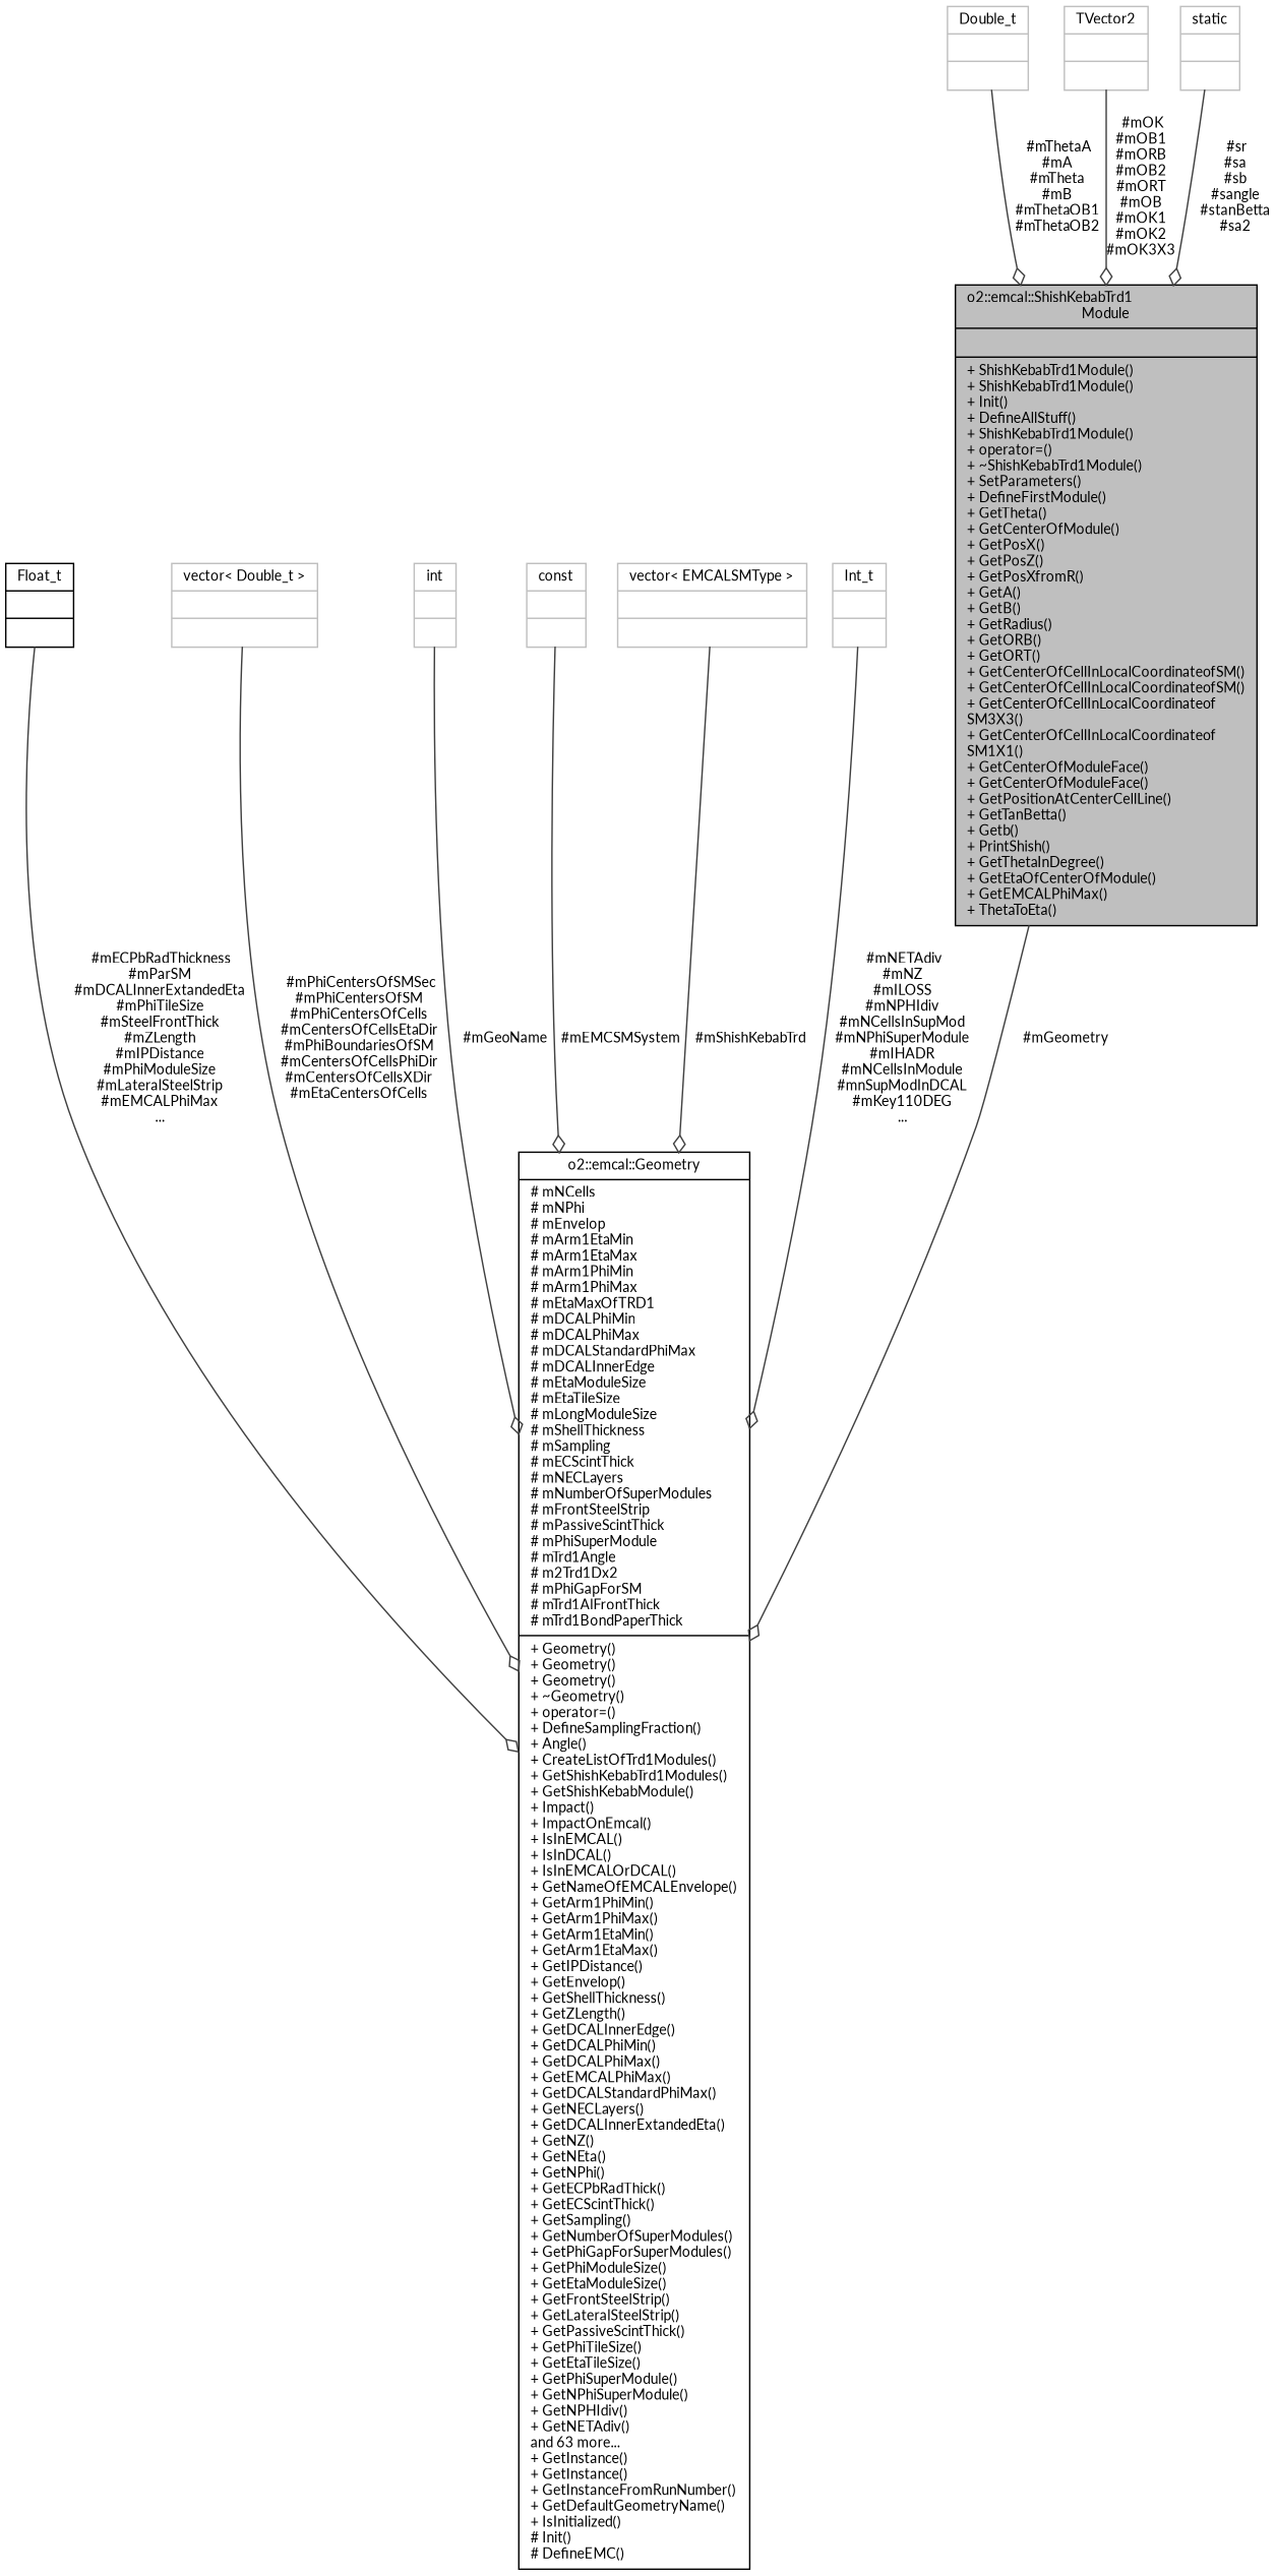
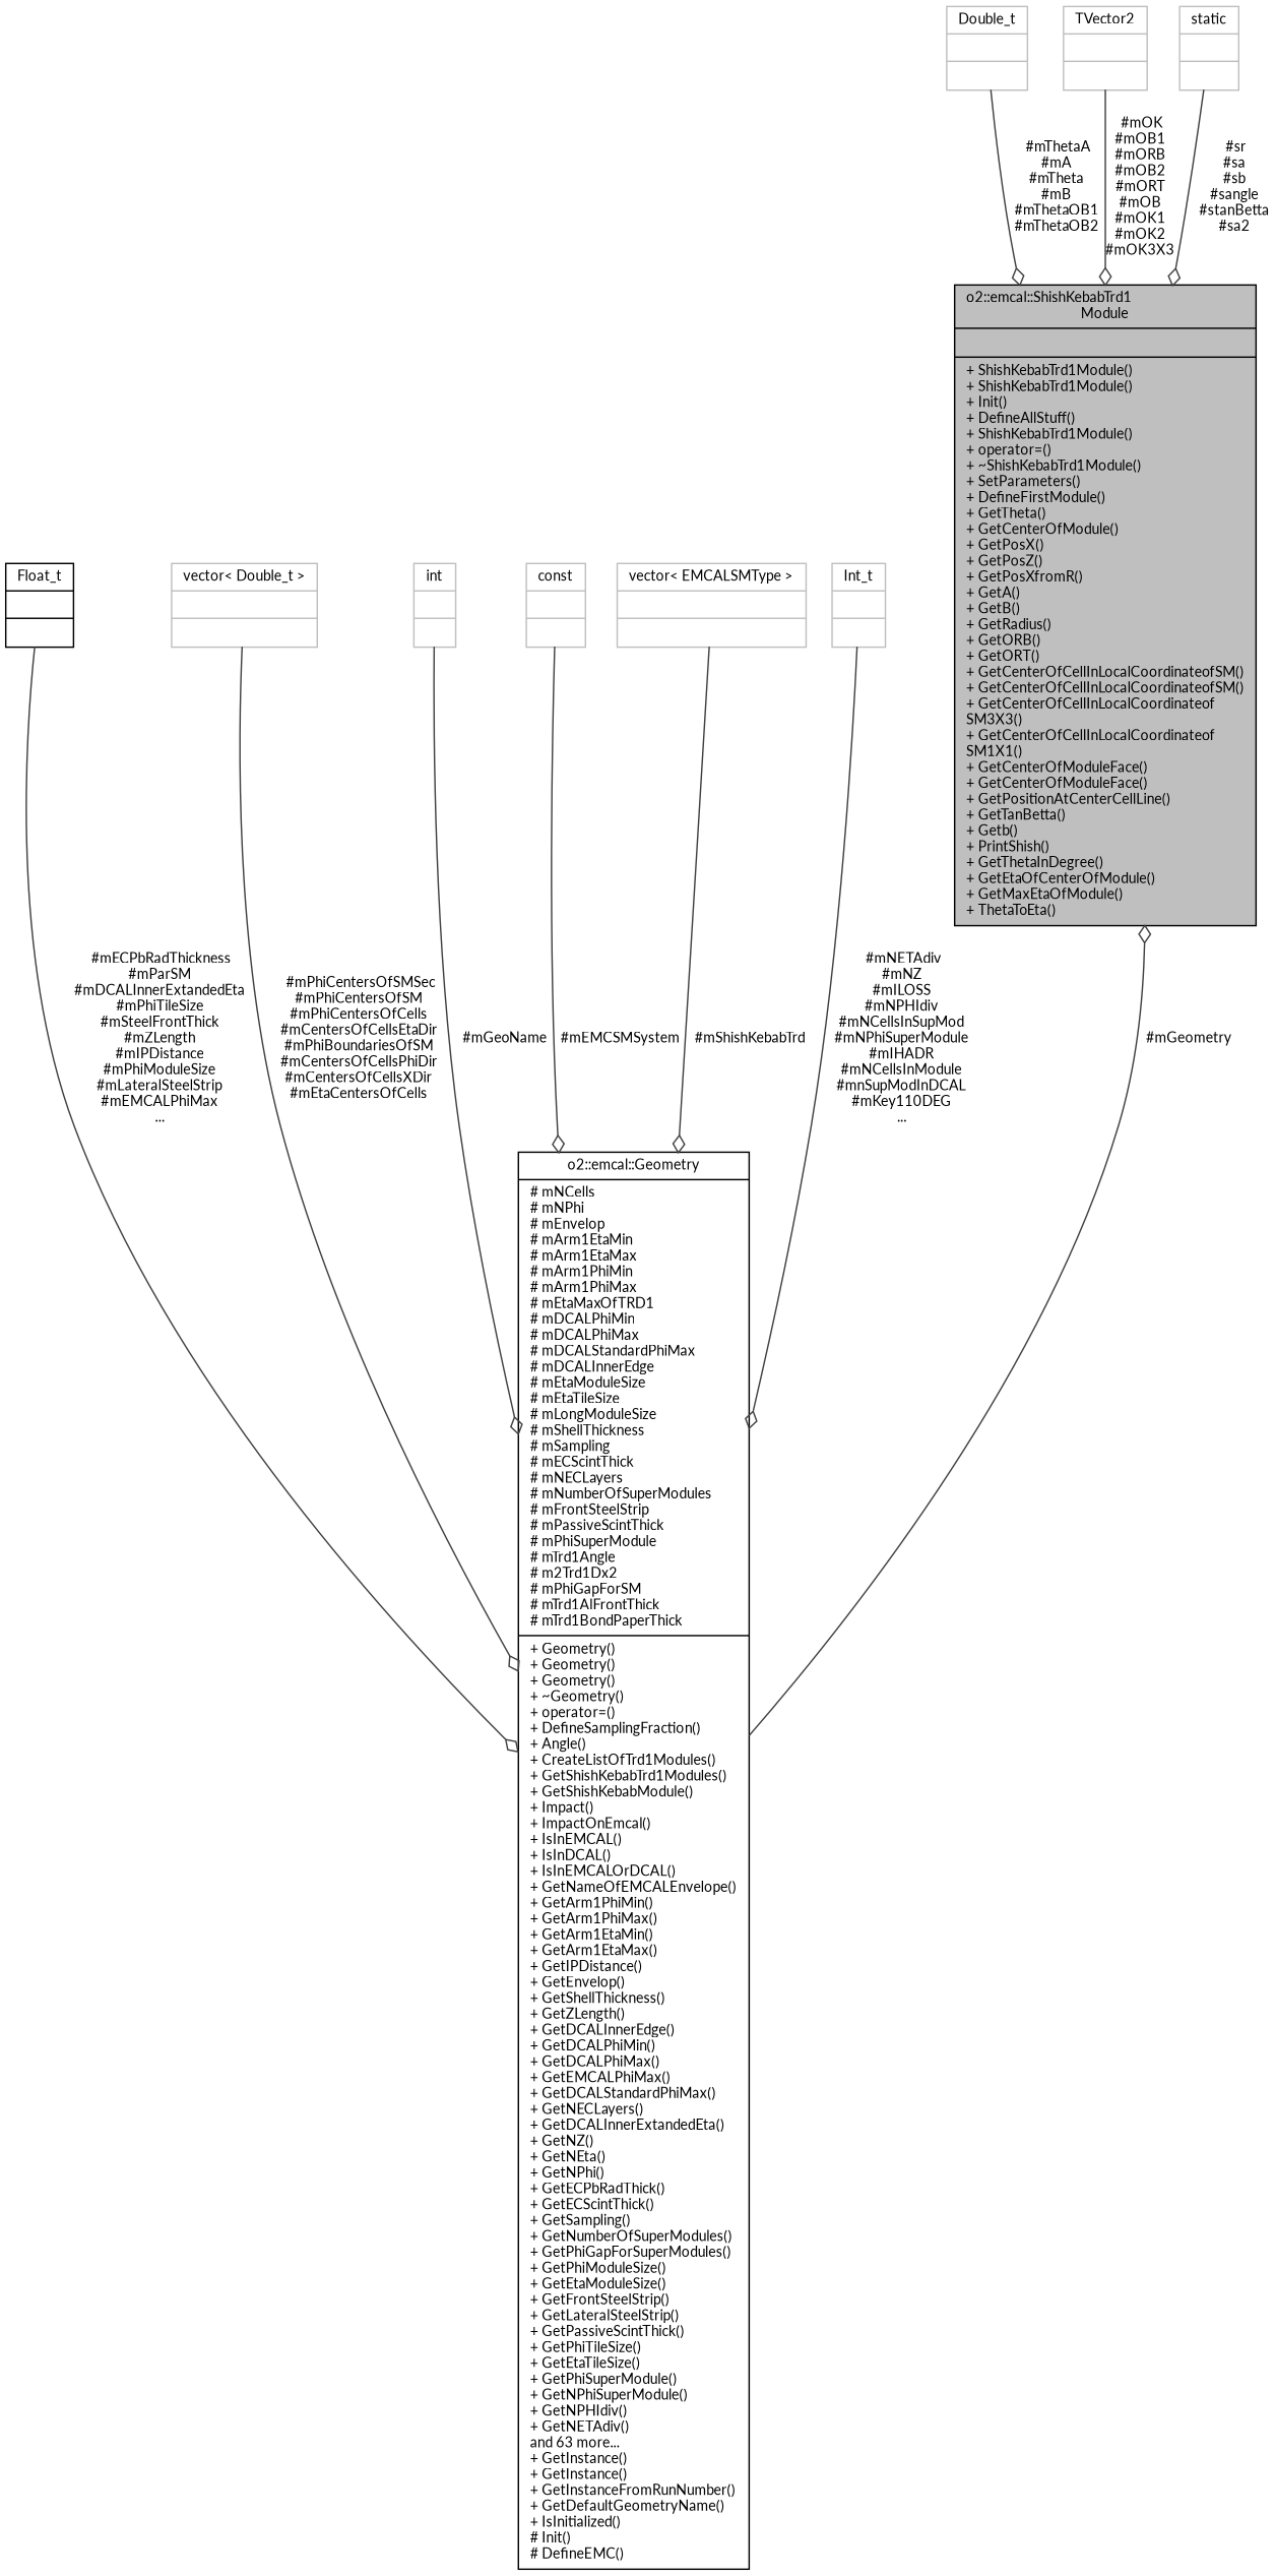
  digraph {
    fontname=Lato
    node [color=grey75 fontname=Lato fontsize=10 shape=record]
    edge [arrowhead=odiamond color=grey25 fontname=Lato fontsize=10 labelfontname=Helvetica labelfontsize=10 style=solid]
-   n1 [color=black fillcolor=grey75 fontcolor=black height=0.2 label="{o2::emcal::ShishKebabTrd1\lModule\n||+ ShishKebabTrd1Module()\l+ ShishKebabTrd1Module()\l+ Init()\l+ DefineAllStuff()\l+ ShishKebabTrd1Module()\l+ operator=()\l+ ~ShishKebabTrd1Module()\l+ SetParameters()\l+ DefineFirstModule()\l+ GetTheta()\l+ GetCenterOfModule()\l+ GetPosX()\l+ GetPosZ()\l+ GetPosXfromR()\l+ GetA()\l+ GetB()\l+ GetRadius()\l+ GetORB()\l+ GetORT()\l+ GetCenterOfCellInLocalCoordinateofSM()\l+ GetCenterOfCellInLocalCoordinateofSM()\l+ GetCenterOfCellInLocalCoordinateof\lSM3X3()\l+ GetCenterOfCellInLocalCoordinateof\lSM1X1()\l+ GetCenterOfModuleFace()\l+ GetCenterOfModuleFace()\l+ GetPositionAtCenterCellLine()\l+ GetTanBetta()\l+ Getb()\l+ PrintShish()\l+ GetThetaInDegree()\l+ GetEtaOfCenterOfModule()\l+ GetEMCALPhiMax()\l+ ThetaToEta()\l}" style=filled width=0.4]
+   n1 [color=black fillcolor=grey75 fontcolor=black height=0.2 label="{o2::emcal::ShishKebabTrd1\lModule\n||+ ShishKebabTrd1Module()\l+ ShishKebabTrd1Module()\l+ Init()\l+ DefineAllStuff()\l+ ShishKebabTrd1Module()\l+ operator=()\l+ ~ShishKebabTrd1Module()\l+ SetParameters()\l+ DefineFirstModule()\l+ GetTheta()\l+ GetCenterOfModule()\l+ GetPosX()\l+ GetPosZ()\l+ GetPosXfromR()\l+ GetA()\l+ GetB()\l+ GetRadius()\l+ GetORB()\l+ GetORT()\l+ GetCenterOfCellInLocalCoordinateofSM()\l+ GetCenterOfCellInLocalCoordinateofSM()\l+ GetCenterOfCellInLocalCoordinateof\lSM3X3()\l+ GetCenterOfCellInLocalCoordinateof\lSM1X1()\l+ GetCenterOfModuleFace()\l+ GetCenterOfModuleFace()\l+ GetPositionAtCenterCellLine()\l+ GetTanBetta()\l+ Getb()\l+ PrintShish()\l+ GetThetaInDegree()\l+ GetEtaOfCenterOfModule()\l+ GetMaxEtaOfModule()\l+ ThetaToEta()\l}" style=filled width=0.4]
    n2 [height=0.2 label="{Double_t\n||}" width=0.4]
    n3 [height=0.2 label="{TVector2\n||}" width=0.4]
    n4 [color=black height=0.2 label="{o2::emcal::Geometry\n|# mNCells\l# mNPhi\l# mEnvelop\l# mArm1EtaMin\l# mArm1EtaMax\l# mArm1PhiMin\l# mArm1PhiMax\l# mEtaMaxOfTRD1\l# mDCALPhiMin\l# mDCALPhiMax\l# mDCALStandardPhiMax\l# mDCALInnerEdge\l# mEtaModuleSize\l# mEtaTileSize\l# mLongModuleSize\l# mShellThickness\l# mSampling\l# mECScintThick\l# mNECLayers\l# mNumberOfSuperModules\l# mFrontSteelStrip\l# mPassiveScintThick\l# mPhiSuperModule\l# mTrd1Angle\l# m2Trd1Dx2\l# mPhiGapForSM\l# mTrd1AlFrontThick\l# mTrd1BondPaperThick\l|+ Geometry()\l+ Geometry()\l+ Geometry()\l+ ~Geometry()\l+ operator=()\l+ DefineSamplingFraction()\l+ Angle()\l+ CreateListOfTrd1Modules()\l+ GetShishKebabTrd1Modules()\l+ GetShishKebabModule()\l+ Impact()\l+ ImpactOnEmcal()\l+ IsInEMCAL()\l+ IsInDCAL()\l+ IsInEMCALOrDCAL()\l+ GetNameOfEMCALEnvelope()\l+ GetArm1PhiMin()\l+ GetArm1PhiMax()\l+ GetArm1EtaMin()\l+ GetArm1EtaMax()\l+ GetIPDistance()\l+ GetEnvelop()\l+ GetShellThickness()\l+ GetZLength()\l+ GetDCALInnerEdge()\l+ GetDCALPhiMin()\l+ GetDCALPhiMax()\l+ GetEMCALPhiMax()\l+ GetDCALStandardPhiMax()\l+ GetNECLayers()\l+ GetDCALInnerExtandedEta()\l+ GetNZ()\l+ GetNEta()\l+ GetNPhi()\l+ GetECPbRadThick()\l+ GetECScintThick()\l+ GetSampling()\l+ GetNumberOfSuperModules()\l+ GetPhiGapForSuperModules()\l+ GetPhiModuleSize()\l+ GetEtaModuleSize()\l+ GetFrontSteelStrip()\l+ GetLateralSteelStrip()\l+ GetPassiveScintThick()\l+ GetPhiTileSize()\l+ GetEtaTileSize()\l+ GetPhiSuperModule()\l+ GetNPhiSuperModule()\l+ GetNPHIdiv()\l+ GetNETAdiv()\land 63 more...\l+ GetInstance()\l+ GetInstance()\l+ GetInstanceFromRunNumber()\l+ GetDefaultGeometryName()\l+ IsInitialized()\l# Init()\l# DefineEMC()\l}" width=0.4]
    n5 [color=black height=0.2 label="{Float_t\n||}" width=0.4]
    n6 [height=0.2 label="{vector\< Double_t \>\n||}" width=0.4]
    n7 [height=0.2 label="{int\n||}" width=0.4]
    n8 [height=0.2 label="{const\n||}" width=0.4]
    n9 [height=0.2 label="{vector\< EMCALSMType \>\n||}" width=0.4]
    n10 [height=0.2 label="{Int_t\n||}" width=0.4]
    n11 [height=0.2 label="{static\n||}" width=0.4]
    n2 -> n1 [label=" #mThetaA\n#mA\n#mTheta\n#mB\n#mThetaOB1\n#mThetaOB2"]
    n3 -> n1 [label=" #mOK\n#mOB1\n#mORB\n#mOB2\n#mORT\n#mOB\n#mOK1\n#mOK2\n#mOK3X3"]
-   n1 -> n4 [label=" #mGeometry"]
+   n4 -> n1 [label=" #mGeometry"]
    n5 -> n4 [label=" #mECPbRadThickness\n#mParSM\n#mDCALInnerExtandedEta\n#mPhiTileSize\n#mSteelFrontThick\n#mZLength\n#mIPDistance\n#mPhiModuleSize\n#mLateralSteelStrip\n#mEMCALPhiMax\n..."]
    n6 -> n4 [label=" #mPhiCentersOfSMSec\n#mPhiCentersOfSM\n#mPhiCentersOfCells\n#mCentersOfCellsEtaDir\n#mPhiBoundariesOfSM\n#mCentersOfCellsPhiDir\n#mCentersOfCellsXDir\n#mEtaCentersOfCells"]
    n7 -> n4 [label=" #mGeoName"]
    n8 -> n4 [label=" #mEMCSMSystem"]
    n9 -> n4 [label=" #mShishKebabTrd"]
    n10 -> n4 [label=" #mNETAdiv\n#mNZ\n#mILOSS\n#mNPHIdiv\n#mNCellsInSupMod\n#mNPhiSuperModule\n#mIHADR\n#mNCellsInModule\n#mnSupModInDCAL\n#mKey110DEG\n..."]
    n11 -> n1 [label=" #sr\n#sa\n#sb\n#sangle\n#stanBetta\n#sa2"]
  }
